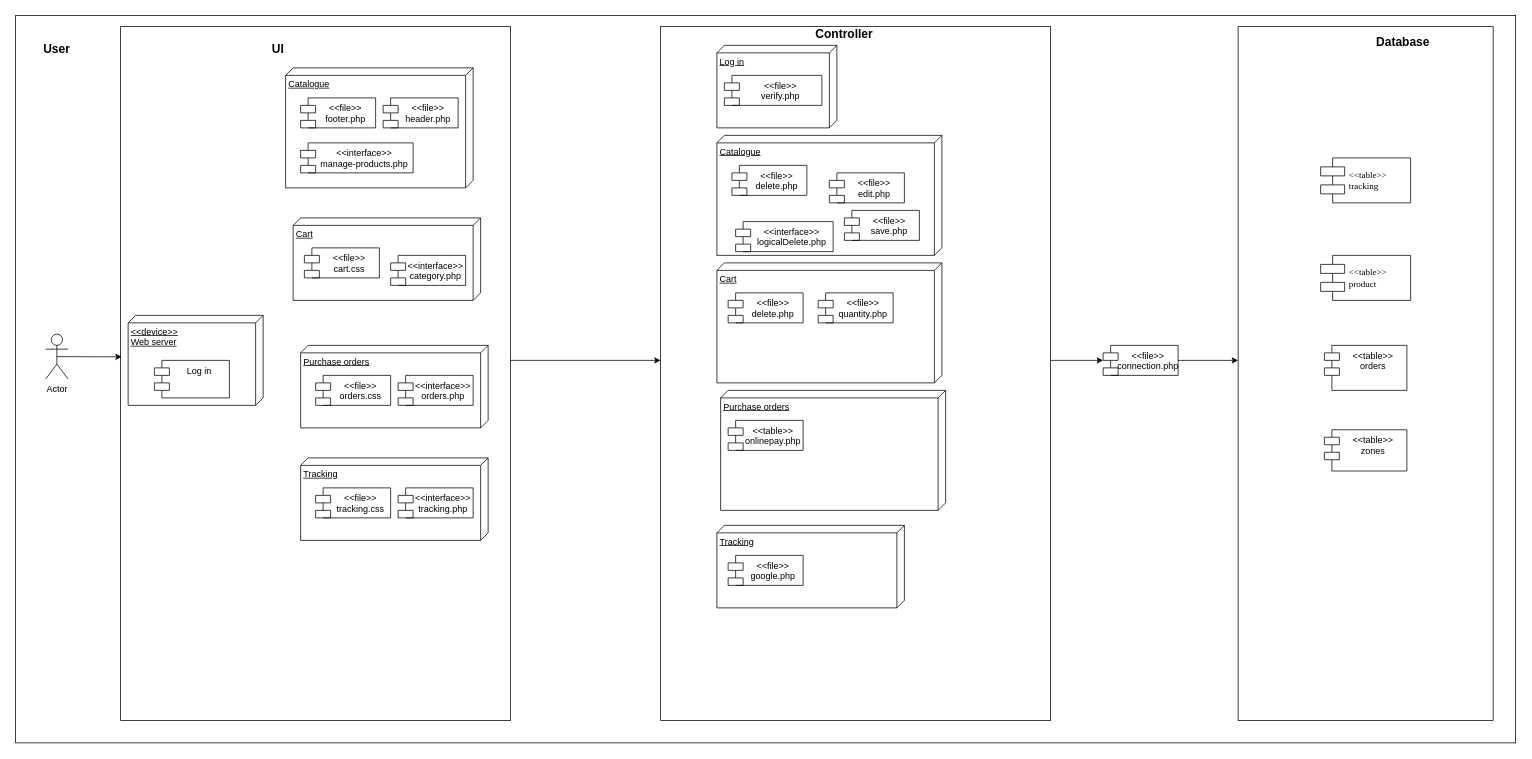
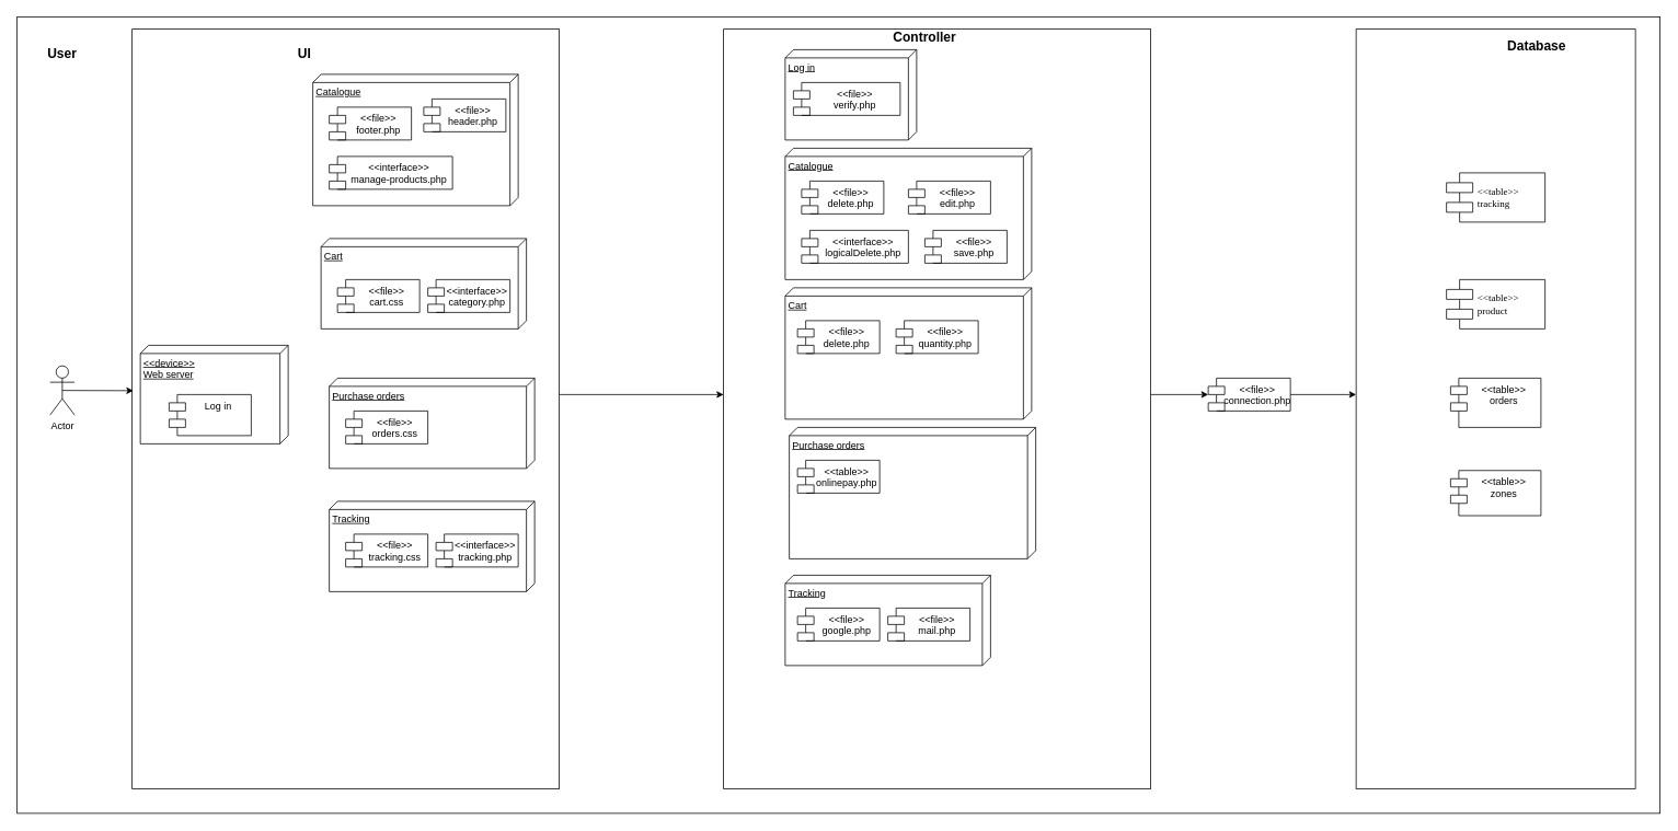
  <mxCell id="0" />
  <mxCell id="1" parent="0" />
  <mxCell id="2" value="" style="rounded=0;whiteSpace=wrap;html=1;movable=1;resizable=1;rotatable=1;deletable=1;editable=1;locked=0;connectable=1;" vertex="1" parent="1"><mxGeometry x="20" width="2000" height="970" as="geometry" y="20" /></mxCell>
  <mxCell id="3" value="" style="rounded=0;whiteSpace=wrap;html=1;" vertex="1" parent="1"><mxGeometry x="1650" y="35" width="340" height="925" as="geometry" /></mxCell>
  <mxCell id="4" value="" style="rounded=0;whiteSpace=wrap;html=1;" vertex="1" parent="1"><mxGeometry x="160" y="35" width="520" height="925" as="geometry" /></mxCell>
  <mxCell id="5" value="&lt;font style=&quot;font-size: 16px;&quot;&gt;&lt;b&gt;User&lt;/b&gt;&lt;/font&gt;" style="text;html=1;strokeColor=none;fillColor=none;align=center;verticalAlign=middle;whiteSpace=wrap;rounded=0;" vertex="1" parent="1"><mxGeometry x="45" y="50" width="60" height="30" as="geometry" /></mxCell>
  <mxCell id="6" value="&lt;font style=&quot;font-size: 16px;&quot;&gt;&lt;b&gt;UI&lt;/b&gt;&lt;/font&gt;" style="text;html=1;strokeColor=none;fillColor=none;align=center;verticalAlign=middle;whiteSpace=wrap;rounded=0;" vertex="1" parent="1"><mxGeometry x="340" y="50" width="60" height="30" as="geometry" /></mxCell>
  <mxCell id="7" value="&lt;span style=&quot;font-size: 16px;&quot;&gt;&lt;b&gt;&lt;br&gt;&lt;/b&gt;&lt;/span&gt;" style="text;html=1;strokeColor=none;fillColor=none;align=center;verticalAlign=middle;whiteSpace=wrap;rounded=0;" vertex="1" parent="1"><mxGeometry x="880" y="50" width="60" height="30" as="geometry" /></mxCell>
  <mxCell id="8" value="Actor" style="shape=umlActor;verticalLabelPosition=bottom;verticalAlign=top;html=1;outlineConnect=0;" vertex="1" parent="1"><mxGeometry x="60" y="445" width="30" height="60" as="geometry" /></mxCell>
  <mxCell id="9" value="&lt;span style=&quot;font-size: 16px;&quot;&gt;&lt;b&gt;Database&lt;br&gt;&lt;/b&gt;&lt;/span&gt;" style="text;html=1;strokeColor=none;fillColor=none;align=center;verticalAlign=middle;whiteSpace=wrap;rounded=0;" vertex="1" parent="1"><mxGeometry x="1825" y="40" width="90" height="30" as="geometry" /></mxCell>
  <mxCell id="10" value="" style="group;movable=1;resizable=1;rotatable=1;deletable=1;editable=1;locked=0;connectable=1;fillStyle=auto;" vertex="1" connectable="0" parent="1"><mxGeometry x="170" y="420" width="180" height="120" as="geometry" /></mxCell>
  <mxCell id="11" value="&amp;lt;&amp;lt;device&amp;gt;&amp;gt;&lt;br&gt;Web server" style="verticalAlign=top;align=left;spacingTop=8;spacingLeft=2;spacingRight=12;shape=cube;size=10;direction=south;fontStyle=4;html=1;whiteSpace=wrap;movable=0;resizable=0;rotatable=0;deletable=0;editable=0;locked=1;connectable=0;" vertex="1" parent="10"><mxGeometry width="180" height="120" as="geometry" /></mxCell>
  <mxCell id="12" value="Log in" style="shape=module;align=left;spacingLeft=20;align=center;verticalAlign=top;whiteSpace=wrap;html=1;" vertex="1" parent="10"><mxGeometry x="35" y="60" width="100" height="50" as="geometry" /></mxCell>
  <mxCell id="13" value="" style="group" vertex="1" connectable="0" parent="1"><mxGeometry x="380" y="90" width="250" height="160" as="geometry" /></mxCell>
  <mxCell id="14" value="Catalogue" style="verticalAlign=top;align=left;spacingTop=8;spacingLeft=2;spacingRight=12;shape=cube;size=10;direction=south;fontStyle=4;html=1;whiteSpace=wrap;" vertex="1" parent="13"><mxGeometry width="250" height="160" as="geometry" /></mxCell>
  <mxCell id="15" value="&amp;lt;&amp;lt;file&amp;gt;&amp;gt;&lt;br&gt;footer.php" style="shape=module;align=left;spacingLeft=20;align=center;verticalAlign=top;whiteSpace=wrap;html=1;" vertex="1" parent="13"><mxGeometry x="20" y="40" width="100" height="40" as="geometry" /></mxCell>
- <mxCell id="16" value="&amp;lt;&amp;lt;file&amp;gt;&amp;gt;&lt;br&gt;header.php" style="shape=module;align=left;spacingLeft=20;align=center;verticalAlign=top;whiteSpace=wrap;html=1;" vertex="1" parent="13"><mxGeometry x="130" y="40" width="100" height="40" as="geometry" /></mxCell>
+ <mxCell id="16" value="&amp;lt;&amp;lt;file&amp;gt;&amp;gt;&lt;br&gt;header.php" style="shape=module;align=left;spacingLeft=20;align=center;verticalAlign=top;whiteSpace=wrap;html=1;" vertex="1" parent="13"><mxGeometry x="135" y="30" width="100" height="40" as="geometry" /></mxCell>
  <mxCell id="17" value="&amp;lt;&amp;lt;interface&amp;gt;&amp;gt;&lt;br&gt;manage-products.php" style="shape=module;align=left;spacingLeft=20;align=center;verticalAlign=top;whiteSpace=wrap;html=1;" vertex="1" parent="13"><mxGeometry x="20" y="100" width="150" height="40" as="geometry" /></mxCell>
  <mxCell id="18" value="" style="group" vertex="1" connectable="0" parent="1"><mxGeometry x="390" y="300" width="250" height="160" as="geometry" /></mxCell>
  <mxCell id="19" value="Cart" style="verticalAlign=top;align=left;spacingTop=8;spacingLeft=2;spacingRight=12;shape=cube;size=10;direction=south;fontStyle=4;html=1;whiteSpace=wrap;" vertex="1" parent="18"><mxGeometry y="-10" width="250" height="110" as="geometry" /></mxCell>
- <mxCell id="20" value="&amp;lt;&amp;lt;file&amp;gt;&amp;gt;&lt;br&gt;cart.css" style="shape=module;align=left;spacingLeft=20;align=center;verticalAlign=top;whiteSpace=wrap;html=1;" vertex="1" parent="18"><mxGeometry x="15" y="30" width="100" height="40" as="geometry" /></mxCell>
+ <mxCell id="20" value="&amp;lt;&amp;lt;file&amp;gt;&amp;gt;&lt;br&gt;cart.css" style="shape=module;align=left;spacingLeft=20;align=center;verticalAlign=top;whiteSpace=wrap;html=1;" vertex="1" parent="18"><mxGeometry x="20" y="40" width="100" height="40" as="geometry" /></mxCell>
  <mxCell id="21" value="&amp;lt;&amp;lt;interface&amp;gt;&amp;gt;&lt;br&gt;category.php" style="shape=module;align=left;spacingLeft=20;align=center;verticalAlign=top;whiteSpace=wrap;html=1;" vertex="1" parent="18"><mxGeometry x="130" y="40" width="100" height="40" as="geometry" /></mxCell>
  <mxCell id="22" value="" style="group" vertex="1" connectable="0" parent="1"><mxGeometry x="400" y="460" width="250" height="310" as="geometry" /></mxCell>
  <mxCell id="23" value="Purchase orders" style="verticalAlign=top;align=left;spacingTop=8;spacingLeft=2;spacingRight=12;shape=cube;size=10;direction=south;fontStyle=4;html=1;whiteSpace=wrap;" vertex="1" parent="22"><mxGeometry width="250" height="110" as="geometry" /></mxCell>
  <mxCell id="24" value="&amp;lt;&amp;lt;file&amp;gt;&amp;gt;&lt;br&gt;orders.css" style="shape=module;align=left;spacingLeft=20;align=center;verticalAlign=top;whiteSpace=wrap;html=1;" vertex="1" parent="22"><mxGeometry x="20" y="40" width="100" height="40" as="geometry" /></mxCell>
- <mxCell id="25" value="&amp;lt;&amp;lt;interface&amp;gt;&amp;gt;&lt;br&gt;orders.php" style="shape=module;align=left;spacingLeft=20;align=center;verticalAlign=top;whiteSpace=wrap;html=1;" vertex="1" parent="22"><mxGeometry x="130" y="40" width="100" height="40" as="geometry" /></mxCell>
  <mxCell id="26" value="" style="group" vertex="1" connectable="0" parent="22"><mxGeometry y="150" width="250" height="160" as="geometry" /></mxCell>
  <mxCell id="27" value="Tracking" style="verticalAlign=top;align=left;spacingTop=8;spacingLeft=2;spacingRight=12;shape=cube;size=10;direction=south;fontStyle=4;html=1;whiteSpace=wrap;" vertex="1" parent="26"><mxGeometry width="250" height="110" as="geometry" /></mxCell>
  <mxCell id="28" value="&amp;lt;&amp;lt;file&amp;gt;&amp;gt;&lt;br&gt;tracking.css" style="shape=module;align=left;spacingLeft=20;align=center;verticalAlign=top;whiteSpace=wrap;html=1;" vertex="1" parent="26"><mxGeometry x="20" y="40" width="100" height="40" as="geometry" /></mxCell>
  <mxCell id="29" value="&amp;lt;&amp;lt;interface&amp;gt;&amp;gt;&lt;br&gt;tracking.php" style="shape=module;align=left;spacingLeft=20;align=center;verticalAlign=top;whiteSpace=wrap;html=1;" vertex="1" parent="26"><mxGeometry x="130" y="40" width="100" height="40" as="geometry" /></mxCell>
  <mxCell id="30" value="" style="rounded=0;whiteSpace=wrap;html=1;" vertex="1" parent="1"><mxGeometry x="880" y="35" width="520" height="925" as="geometry" /></mxCell>
  <mxCell id="31" value="" style="group" vertex="1" connectable="0" parent="1"><mxGeometry x="955" y="180" width="370" height="160" as="geometry" /></mxCell>
  <mxCell id="32" value="Catalogue" style="verticalAlign=top;align=left;spacingTop=8;spacingLeft=2;spacingRight=12;shape=cube;size=10;direction=south;fontStyle=4;html=1;whiteSpace=wrap;" vertex="1" parent="31"><mxGeometry width="300" height="160" as="geometry" /></mxCell>
  <mxCell id="33" value="&amp;lt;&amp;lt;file&amp;gt;&amp;gt;&lt;br&gt;delete.php" style="shape=module;align=left;spacingLeft=20;align=center;verticalAlign=top;whiteSpace=wrap;html=1;" vertex="1" parent="31"><mxGeometry x="20" y="40" width="100" height="40" as="geometry" /></mxCell>
- <mxCell id="34" value="&amp;lt;&amp;lt;file&amp;gt;&amp;gt;&lt;br style=&quot;border-color: var(--border-color);&quot;&gt;edit.php" style="shape=module;align=left;spacingLeft=20;align=center;verticalAlign=top;whiteSpace=wrap;html=1;" vertex="1" parent="31"><mxGeometry x="150" y="50" width="100" height="40" as="geometry" /></mxCell>
- <mxCell id="35" value="&amp;lt;&amp;lt;interface&amp;gt;&amp;gt;&lt;br&gt;logicalDelete.php" style="shape=module;align=left;spacingLeft=20;align=center;verticalAlign=top;whiteSpace=wrap;html=1;" vertex="1" parent="31"><mxGeometry x="25" y="115" width="130" height="40" as="geometry" /></mxCell>
+ <mxCell id="34" value="&amp;lt;&amp;lt;file&amp;gt;&amp;gt;&lt;br style=&quot;border-color: var(--border-color);&quot;&gt;edit.php" style="shape=module;align=left;spacingLeft=20;align=center;verticalAlign=top;whiteSpace=wrap;html=1;" vertex="1" parent="31"><mxGeometry x="150" y="40" width="100" height="40" as="geometry" /></mxCell>
+ <mxCell id="35" value="&amp;lt;&amp;lt;interface&amp;gt;&amp;gt;&lt;br&gt;logicalDelete.php" style="shape=module;align=left;spacingLeft=20;align=center;verticalAlign=top;whiteSpace=wrap;html=1;" vertex="1" parent="31"><mxGeometry x="20" y="100" width="130" height="40" as="geometry" /></mxCell>
  <mxCell id="36" value="&amp;lt;&amp;lt;file&amp;gt;&amp;gt;&lt;br style=&quot;border-color: var(--border-color);&quot;&gt;save.php" style="shape=module;align=left;spacingLeft=20;align=center;verticalAlign=top;whiteSpace=wrap;html=1;" vertex="1" parent="31"><mxGeometry x="170" y="100" width="100" height="40" as="geometry" /></mxCell>
  <mxCell id="37" value="" style="group" vertex="1" connectable="0" parent="1"><mxGeometry x="955" y="60" width="370" height="160" as="geometry" /></mxCell>
  <mxCell id="38" value="Log in" style="verticalAlign=top;align=left;spacingTop=8;spacingLeft=2;spacingRight=12;shape=cube;size=10;direction=south;fontStyle=4;html=1;whiteSpace=wrap;" vertex="1" parent="37"><mxGeometry width="160" height="110" as="geometry" /></mxCell>
  <mxCell id="39" value="&amp;lt;&amp;lt;file&amp;gt;&amp;gt;&lt;br&gt;verify.php" style="shape=module;align=left;spacingLeft=20;align=center;verticalAlign=top;whiteSpace=wrap;html=1;" vertex="1" parent="37"><mxGeometry x="10" y="40" width="130" height="40" as="geometry" /></mxCell>
  <mxCell id="40" value="&lt;span style=&quot;font-size: 16px;&quot;&gt;&lt;b&gt;Controller&lt;br&gt;&lt;/b&gt;&lt;/span&gt;" style="text;html=1;strokeColor=none;fillColor=none;align=center;verticalAlign=middle;whiteSpace=wrap;rounded=0;" vertex="1" parent="37"><mxGeometry x="125" y="-30" width="90" height="30" as="geometry" /></mxCell>
  <mxCell id="41" style="rounded=0;orthogonalLoop=1;jettySize=auto;html=1;exitX=0.5;exitY=0.5;exitDx=0;exitDy=0;exitPerimeter=0;entryX=0.003;entryY=0.476;entryDx=0;entryDy=0;entryPerimeter=0;fontFamily=Helvetica;fontSize=12;fontColor=default;" edge="1" parent="1" source="8" target="4"><mxGeometry relative="1" as="geometry" /></mxCell>
  <mxCell id="42" value="" style="endArrow=classic;html=1;rounded=0;fontFamily=Helvetica;fontSize=12;fontColor=default;" edge="1" parent="1"><mxGeometry width="50" height="50" relative="1" as="geometry"><mxPoint x="680" y="480" as="sourcePoint" /><mxPoint x="880" y="480" as="targetPoint" /></mxGeometry></mxCell>
  <mxCell id="43" value="" style="group" vertex="1" connectable="0" parent="1"><mxGeometry x="955" y="350" width="370" height="160" as="geometry" /></mxCell>
  <mxCell id="44" value="Cart" style="verticalAlign=top;align=left;spacingTop=8;spacingLeft=2;spacingRight=12;shape=cube;size=10;direction=south;fontStyle=4;html=1;whiteSpace=wrap;" vertex="1" parent="43"><mxGeometry width="300" height="160" as="geometry" /></mxCell>
  <mxCell id="45" value="&amp;lt;&amp;lt;file&amp;gt;&amp;gt;&lt;br&gt;delete.php" style="shape=module;align=left;spacingLeft=20;align=center;verticalAlign=top;whiteSpace=wrap;html=1;" vertex="1" parent="43"><mxGeometry x="15" y="40" width="100" height="40" as="geometry" /></mxCell>
  <mxCell id="46" value="&amp;lt;&amp;lt;file&amp;gt;&amp;gt;&lt;br&gt;quantity.php" style="shape=module;align=left;spacingLeft=20;align=center;verticalAlign=top;whiteSpace=wrap;html=1;" vertex="1" parent="43"><mxGeometry x="135" y="40" width="100" height="40" as="geometry" /></mxCell>
  <mxCell id="47" value="&amp;lt;&amp;lt;file&amp;gt;&amp;gt;&lt;br&gt;connection.php" style="shape=module;align=left;spacingLeft=20;align=center;verticalAlign=top;whiteSpace=wrap;html=1;" vertex="1" parent="1"><mxGeometry x="1470" y="460" width="100" height="40" as="geometry" /></mxCell>
  <mxCell id="48" value="" style="endArrow=classic;html=1;rounded=0;fontFamily=Helvetica;fontSize=12;fontColor=default;" edge="1" parent="1" target="47"><mxGeometry width="50" height="50" relative="1" as="geometry"><mxPoint x="1400" y="480" as="sourcePoint" /><mxPoint x="1599" y="479.23" as="targetPoint" /></mxGeometry></mxCell>
  <mxCell id="49" value="&amp;lt;&amp;lt;table&amp;gt;&amp;gt;&lt;br&gt;zones" style="shape=module;align=left;spacingLeft=20;align=center;verticalAlign=top;whiteSpace=wrap;html=1;movable=1;resizable=1;rotatable=1;deletable=1;editable=1;locked=0;connectable=1;" vertex="1" parent="1"><mxGeometry x="1765" y="572.5" width="110" height="55" as="geometry" /></mxCell>
  <mxCell id="50" value="&amp;lt;&amp;lt;table&amp;gt;&amp;gt;&lt;br&gt;orders" style="shape=module;align=left;spacingLeft=20;align=center;verticalAlign=top;whiteSpace=wrap;html=1;movable=1;resizable=1;rotatable=1;deletable=1;editable=1;locked=0;connectable=1;" vertex="1" parent="1"><mxGeometry x="1765" y="460" width="110" height="60" as="geometry" /></mxCell>
  <mxCell id="51" value="&amp;lt;&amp;lt;table&amp;gt;&amp;gt;&lt;br&gt;product" style="shape=component;align=left;spacingLeft=36;rounded=0;shadow=0;comic=0;labelBackgroundColor=none;strokeWidth=1;fontFamily=Verdana;fontSize=12;html=1;" vertex="1" parent="1"><mxGeometry x="1760" y="340" width="120" height="60" as="geometry" /></mxCell>
  <mxCell id="52" value="&amp;lt;&amp;lt;table&amp;gt;&amp;gt;&lt;br&gt;tracking" style="shape=component;align=left;spacingLeft=36;rounded=0;shadow=0;comic=0;labelBackgroundColor=none;strokeWidth=1;fontFamily=Verdana;fontSize=12;html=1;" vertex="1" parent="1"><mxGeometry x="1760" y="210" width="120" height="60" as="geometry" /></mxCell>
  <mxCell id="53" value="" style="group" vertex="1" connectable="0" parent="1"><mxGeometry x="955" y="700" width="250" height="110" as="geometry" /></mxCell>
  <mxCell id="54" value="Tracking" style="verticalAlign=top;align=left;spacingTop=8;spacingLeft=2;spacingRight=12;shape=cube;size=10;direction=south;fontStyle=4;html=1;whiteSpace=wrap;" vertex="1" parent="53"><mxGeometry width="250" height="110" as="geometry" /></mxCell>
  <mxCell id="55" value="&amp;lt;&amp;lt;file&amp;gt;&amp;gt;&lt;br&gt;google.php" style="shape=module;align=left;spacingLeft=20;align=center;verticalAlign=top;whiteSpace=wrap;html=1;" vertex="1" parent="53"><mxGeometry x="15" y="40" width="100" height="40" as="geometry" /></mxCell>
+ <mxCell id="56" value="&amp;lt;&amp;lt;file&amp;gt;&amp;gt;&lt;br&gt;mail.php" style="shape=module;align=left;spacingLeft=20;align=center;verticalAlign=top;whiteSpace=wrap;html=1;" vertex="1" parent="53"><mxGeometry x="125" y="40" width="100" height="40" as="geometry" /></mxCell>
  <mxCell id="57" value="" style="group" vertex="1" connectable="0" parent="1"><mxGeometry x="960" y="520" width="300" height="160" as="geometry" /></mxCell>
  <mxCell id="58" value="Purchase orders" style="verticalAlign=top;align=left;spacingTop=8;spacingLeft=2;spacingRight=12;shape=cube;size=10;direction=south;fontStyle=4;html=1;whiteSpace=wrap;" vertex="1" parent="57"><mxGeometry width="300" height="160" as="geometry" /></mxCell>
  <mxCell id="59" value="&amp;lt;&amp;lt;table&amp;gt;&amp;gt;&lt;br&gt;onlinepay.php" style="shape=module;align=left;spacingLeft=20;align=center;verticalAlign=top;whiteSpace=wrap;html=1;" vertex="1" parent="57"><mxGeometry x="10" y="40" width="100" height="40" as="geometry" /></mxCell>
  <mxCell id="60" value="" style="endArrow=classic;html=1;rounded=0;fontFamily=Helvetica;fontSize=12;fontColor=default;" edge="1" parent="1" source="47"><mxGeometry width="50" height="50" relative="1" as="geometry"><mxPoint x="1580" y="479.6" as="sourcePoint" /><mxPoint x="1650" y="480" as="targetPoint" /></mxGeometry></mxCell>
